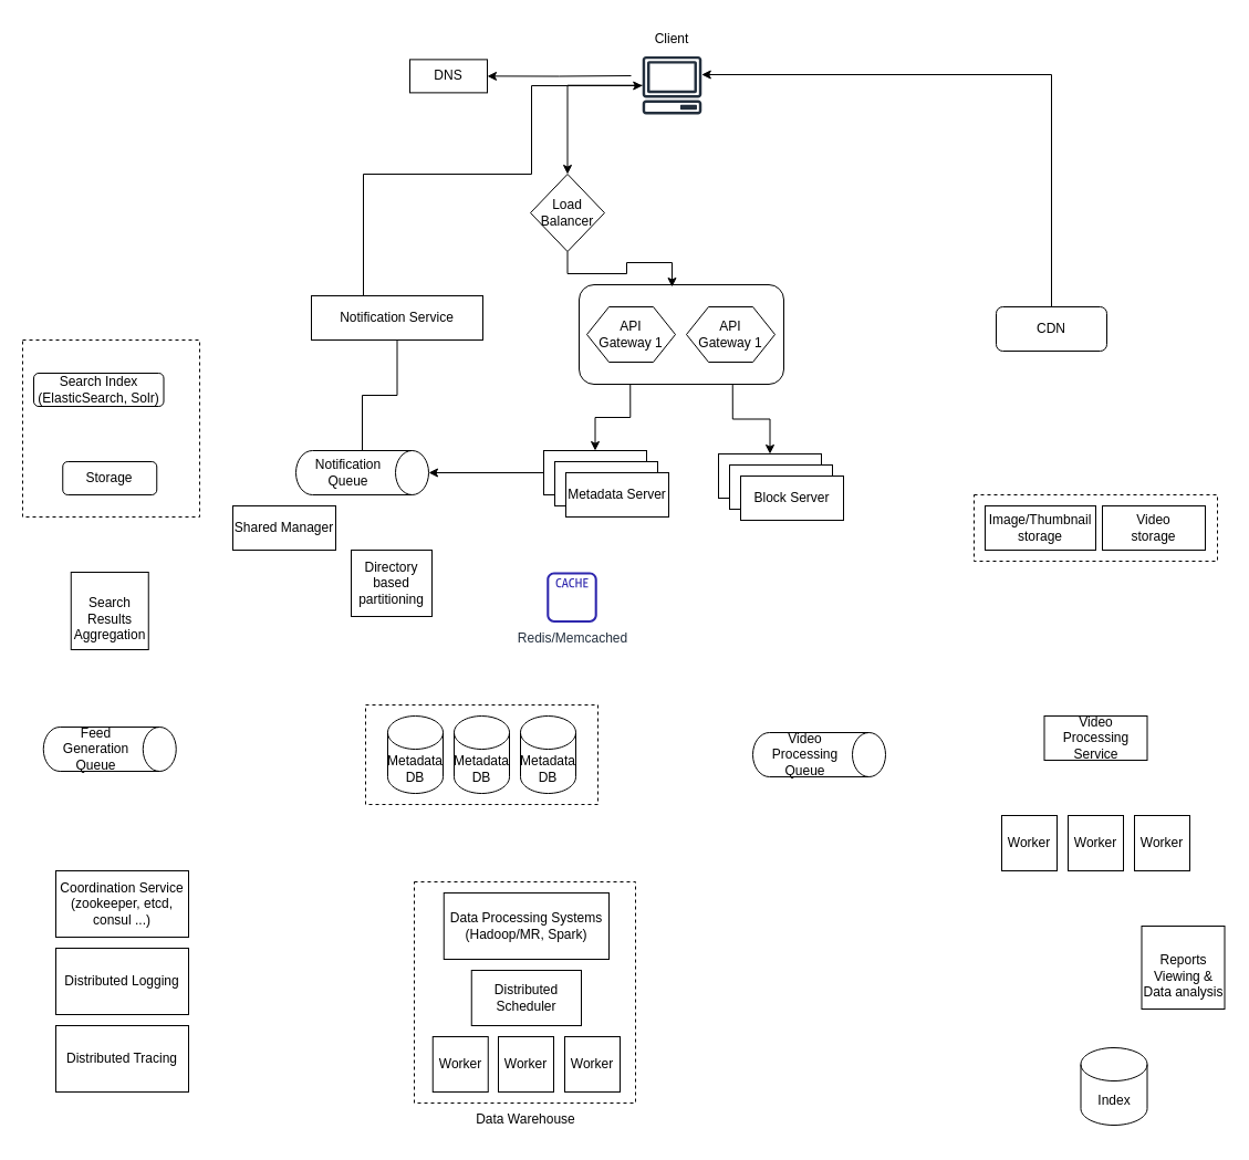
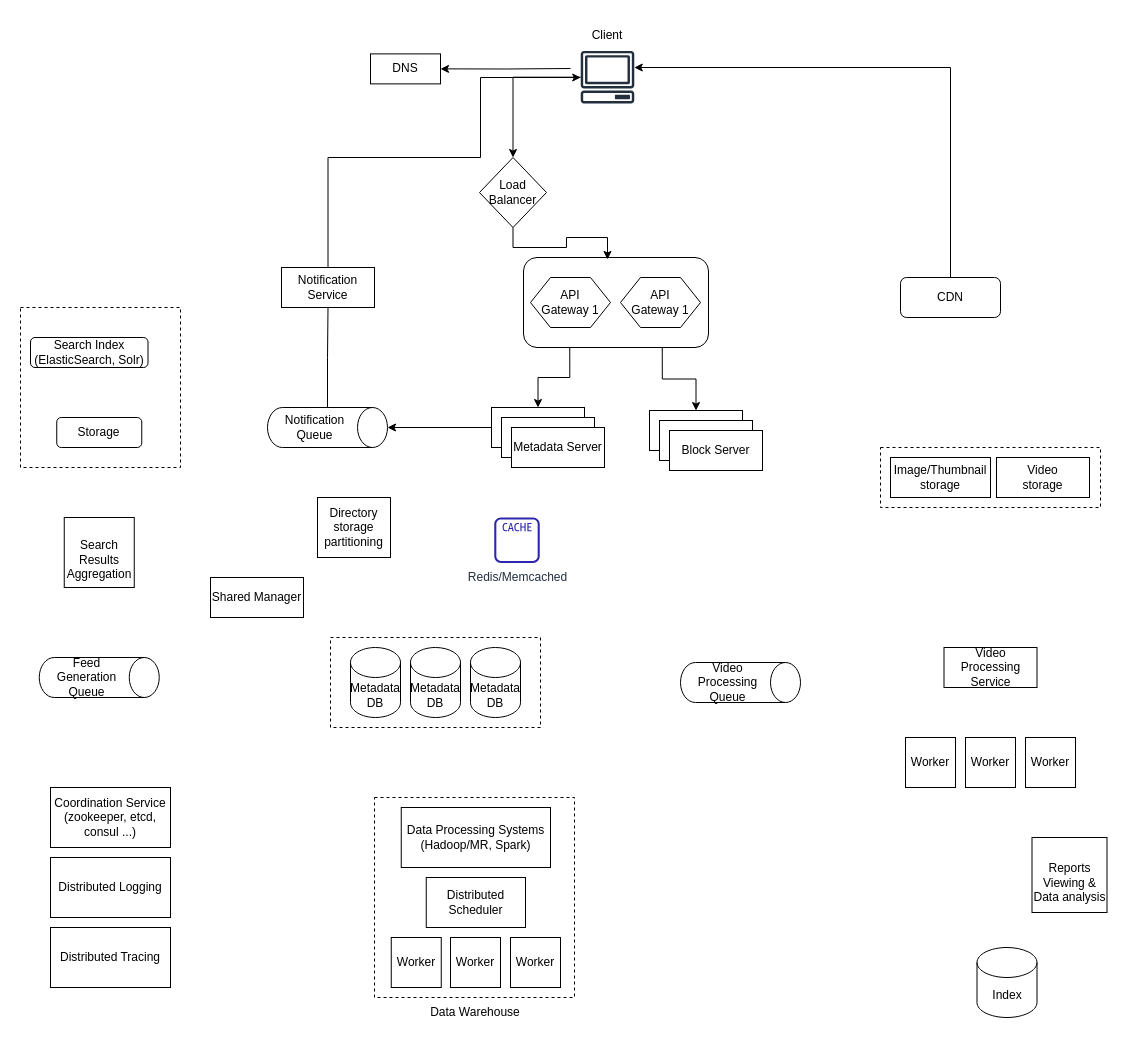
  <mxCell id="0" />
  <mxCell id="1" parent="0" />
  <mxCell id="2" style="edgeStyle=orthogonalEdgeStyle;rounded=0;orthogonalLoop=1;jettySize=auto;html=1;exitX=0.75;exitY=1;exitDx=0;exitDy=0;entryX=0.5;entryY=0;entryDx=0;entryDy=0;" edge="1" parent="1" source="4" target="22"><mxGeometry relative="1" as="geometry" /></mxCell>
  <mxCell id="3" style="edgeStyle=orthogonalEdgeStyle;rounded=0;orthogonalLoop=1;jettySize=auto;html=1;exitX=0.25;exitY=1;exitDx=0;exitDy=0;entryX=0.5;entryY=0;entryDx=0;entryDy=0;" edge="1" parent="1" source="4" target="19"><mxGeometry relative="1" as="geometry" /></mxCell>
  <mxCell id="4" value="" style="rounded=1;whiteSpace=wrap;html=1;" vertex="1" parent="1"><mxGeometry x="523" y="257" width="185" height="90" as="geometry" /></mxCell>
  <mxCell id="5" value="" style="whiteSpace=wrap;html=1;aspect=fixed;strokeWidth=1;dashed=1;" vertex="1" parent="1"><mxGeometry x="374" y="797" width="200" height="200" as="geometry" /></mxCell>
  <mxCell id="6" value="" style="rounded=0;whiteSpace=wrap;html=1;dashed=1;" vertex="1" parent="1"><mxGeometry x="880" y="447" width="220" height="60" as="geometry" /></mxCell>
  <mxCell id="7" value="" style="rounded=0;whiteSpace=wrap;html=1;dashed=1;" vertex="1" parent="1"><mxGeometry x="330" y="637" width="210" height="90" as="geometry" /></mxCell>
  <mxCell id="8" value="" style="whiteSpace=wrap;html=1;aspect=fixed;strokeWidth=1;dashed=1;" vertex="1" parent="1"><mxGeometry x="20" y="307" width="160" height="160" as="geometry" /></mxCell>
  <mxCell id="9" style="edgeStyle=orthogonalEdgeStyle;rounded=0;orthogonalLoop=1;jettySize=auto;html=1;entryX=0.5;entryY=0;entryDx=0;entryDy=0;" edge="1" parent="1" source="11" target="15"><mxGeometry relative="1" as="geometry" /></mxCell>
  <mxCell id="10" style="edgeStyle=orthogonalEdgeStyle;rounded=0;orthogonalLoop=1;jettySize=auto;html=1;entryX=1;entryY=0.5;entryDx=0;entryDy=0;" edge="1" parent="1" target="13"><mxGeometry relative="1" as="geometry"><mxPoint x="570" y="68" as="sourcePoint" /></mxGeometry></mxCell>
  <mxCell id="11" value="" style="sketch=0;outlineConnect=0;fontColor=#232F3E;gradientColor=none;fillColor=#232F3D;strokeColor=none;dashed=0;verticalLabelPosition=bottom;verticalAlign=top;align=center;html=1;fontSize=12;fontStyle=0;aspect=fixed;pointerEvents=1;shape=mxgraph.aws4.client;" vertex="1" parent="1"><mxGeometry x="580" y="50.38" width="54" height="52.62" as="geometry" /></mxCell>
  <mxCell id="12" value="Client" style="text;html=1;strokeColor=none;fillColor=none;align=center;verticalAlign=middle;whiteSpace=wrap;rounded=0;" vertex="1" parent="1"><mxGeometry x="577" y="20.38" width="60" height="30" as="geometry" /></mxCell>
  <mxCell id="13" value="DNS" style="rounded=0;whiteSpace=wrap;html=1;" vertex="1" parent="1"><mxGeometry x="370" y="53.38" width="70" height="30" as="geometry" /></mxCell>
  <mxCell id="14" style="edgeStyle=orthogonalEdgeStyle;rounded=0;orthogonalLoop=1;jettySize=auto;html=1;exitX=0.5;exitY=1;exitDx=0;exitDy=0;entryX=0.454;entryY=0.022;entryDx=0;entryDy=0;entryPerimeter=0;" edge="1" parent="1" source="15" target="4"><mxGeometry relative="1" as="geometry" /></mxCell>
  <mxCell id="15" value="Load Balancer" style="rhombus;whiteSpace=wrap;html=1;" vertex="1" parent="1"><mxGeometry x="479" y="157" width="67" height="70" as="geometry" /></mxCell>
  <mxCell id="16" value="API &lt;br&gt;Gateway 1" style="shape=hexagon;perimeter=hexagonPerimeter2;whiteSpace=wrap;html=1;fixedSize=1;" vertex="1" parent="1"><mxGeometry x="530" y="277" width="80" height="50" as="geometry" /></mxCell>
  <mxCell id="17" value="API &lt;br&gt;Gateway 1" style="shape=hexagon;perimeter=hexagonPerimeter2;whiteSpace=wrap;html=1;fixedSize=1;" vertex="1" parent="1"><mxGeometry x="620" y="277" width="80" height="50" as="geometry" /></mxCell>
  <mxCell id="18" style="edgeStyle=orthogonalEdgeStyle;rounded=0;orthogonalLoop=1;jettySize=auto;html=1;entryX=0.5;entryY=0;entryDx=0;entryDy=0;entryPerimeter=0;" edge="1" parent="1" source="19" target="26"><mxGeometry relative="1" as="geometry" /></mxCell>
  <mxCell id="19" value="" style="rounded=0;whiteSpace=wrap;html=1;" vertex="1" parent="1"><mxGeometry x="491" y="407" width="93" height="40" as="geometry" /></mxCell>
  <mxCell id="20" value="" style="rounded=0;whiteSpace=wrap;html=1;" vertex="1" parent="1"><mxGeometry x="501" y="417" width="93" height="40" as="geometry" /></mxCell>
  <mxCell id="21" value="Metadata Server" style="rounded=0;whiteSpace=wrap;html=1;" vertex="1" parent="1"><mxGeometry x="511" y="427" width="93" height="40" as="geometry" /></mxCell>
  <mxCell id="22" value="" style="rounded=0;whiteSpace=wrap;html=1;" vertex="1" parent="1"><mxGeometry x="649" y="410" width="93" height="40" as="geometry" /></mxCell>
  <mxCell id="23" value="" style="rounded=0;whiteSpace=wrap;html=1;" vertex="1" parent="1"><mxGeometry x="659" y="420" width="93" height="40" as="geometry" /></mxCell>
  <mxCell id="24" value="Block Server" style="rounded=0;whiteSpace=wrap;html=1;" vertex="1" parent="1"><mxGeometry x="669" y="430" width="93" height="40" as="geometry" /></mxCell>
  <mxCell id="25" style="edgeStyle=orthogonalEdgeStyle;rounded=0;orthogonalLoop=1;jettySize=auto;html=1;endArrow=none;" edge="1" parent="1" source="26" target="28"><mxGeometry relative="1" as="geometry" /></mxCell>
  <mxCell id="26" value="Notification Queue" style="shape=cylinder3;whiteSpace=wrap;html=1;boundedLbl=1;backgroundOutline=1;size=15;direction=south;" vertex="1" parent="1"><mxGeometry x="267" y="407" width="120" height="40" as="geometry" /></mxCell>
  <mxCell id="27" style="edgeStyle=orthogonalEdgeStyle;rounded=0;orthogonalLoop=1;jettySize=auto;html=1;" edge="1" parent="1" source="28" target="11"><mxGeometry relative="1" as="geometry"><Array as="points"><mxPoint x="328" y="157" /><mxPoint x="480" y="157" /><mxPoint x="480" y="77" /></Array></mxGeometry></mxCell>
- <mxCell id="28" value="Notification Service" style="rounded=0;whiteSpace=wrap;html=1;" vertex="1" parent="1"><mxGeometry x="281" y="267" width="155" height="40" as="geometry" /></mxCell>
+ <mxCell id="28" value="Notification Service" style="rounded=0;whiteSpace=wrap;html=1;" vertex="1" parent="1"><mxGeometry x="281" y="267" width="93" height="40" as="geometry" /></mxCell>
  <mxCell id="29" value="&lt;br&gt;Search Results Aggregation" style="whiteSpace=wrap;html=1;aspect=fixed;" vertex="1" parent="1"><mxGeometry x="63.75" y="517" width="70" height="70" as="geometry" /></mxCell>
  <mxCell id="30" value="Storage" style="rounded=1;whiteSpace=wrap;html=1;" vertex="1" parent="1"><mxGeometry x="56.25" y="417" width="85" height="30" as="geometry" /></mxCell>
  <mxCell id="31" value="Search Index&lt;br&gt;(ElasticSearch, Solr)" style="rounded=1;whiteSpace=wrap;html=1;" vertex="1" parent="1"><mxGeometry x="30" y="337" width="117.5" height="30" as="geometry" /></mxCell>
  <mxCell id="32" value="Feed Generation Queue" style="shape=cylinder3;whiteSpace=wrap;html=1;boundedLbl=1;backgroundOutline=1;size=15;direction=south;" vertex="1" parent="1"><mxGeometry x="38.75" y="657" width="120" height="40" as="geometry" /></mxCell>
  <mxCell id="33" value="Metadata&lt;br&gt;DB" style="shape=cylinder3;whiteSpace=wrap;html=1;boundedLbl=1;backgroundOutline=1;size=15;" vertex="1" parent="1"><mxGeometry x="350" y="647" width="50" height="70" as="geometry" /></mxCell>
  <mxCell id="34" value="Metadata&lt;br&gt;DB" style="shape=cylinder3;whiteSpace=wrap;html=1;boundedLbl=1;backgroundOutline=1;size=15;" vertex="1" parent="1"><mxGeometry x="410" y="647" width="50" height="70" as="geometry" /></mxCell>
  <mxCell id="35" value="Metadata&lt;br&gt;DB" style="shape=cylinder3;whiteSpace=wrap;html=1;boundedLbl=1;backgroundOutline=1;size=15;" vertex="1" parent="1"><mxGeometry x="470" y="647" width="50" height="70" as="geometry" /></mxCell>
- <mxCell id="36" value="Shared Manager" style="rounded=0;whiteSpace=wrap;html=1;" vertex="1" parent="1"><mxGeometry x="210" y="457" width="93" height="40" as="geometry" /></mxCell>
- <mxCell id="37" value="Directory based partitioning" style="rounded=0;whiteSpace=wrap;html=1;" vertex="1" parent="1"><mxGeometry x="317" y="497" width="73" height="60" as="geometry" /></mxCell>
+ <mxCell id="36" value="Shared Manager" style="rounded=0;whiteSpace=wrap;html=1;" vertex="1" parent="1"><mxGeometry x="210" y="577" width="93" height="40" as="geometry" /></mxCell>
+ <mxCell id="37" value="Directory storage partitioning" style="rounded=0;whiteSpace=wrap;html=1;" vertex="1" parent="1"><mxGeometry x="317" y="497" width="73" height="60" as="geometry" /></mxCell>
  <mxCell id="38" value="Redis/Memcached" style="sketch=0;outlineConnect=0;fontColor=#232F3E;gradientColor=none;fillColor=#2E27AD;strokeColor=none;dashed=0;verticalLabelPosition=bottom;verticalAlign=top;align=center;html=1;fontSize=12;fontStyle=0;aspect=fixed;pointerEvents=1;shape=mxgraph.aws4.cache_node;" vertex="1" parent="1"><mxGeometry x="493.75" y="517" width="45.5" height="45.5" as="geometry" /></mxCell>
  <mxCell id="39" style="edgeStyle=orthogonalEdgeStyle;rounded=0;orthogonalLoop=1;jettySize=auto;html=1;" edge="1" parent="1" source="40" target="11"><mxGeometry relative="1" as="geometry"><Array as="points"><mxPoint x="950" y="67" /></Array></mxGeometry></mxCell>
  <mxCell id="40" value="CDN" style="rounded=1;whiteSpace=wrap;html=1;" vertex="1" parent="1"><mxGeometry x="900" y="277" width="100" height="40" as="geometry" /></mxCell>
  <mxCell id="41" value="Image/Thumbnail storage" style="rounded=0;whiteSpace=wrap;html=1;" vertex="1" parent="1"><mxGeometry x="890" y="457" width="100" height="40" as="geometry" /></mxCell>
  <mxCell id="42" value="Video&lt;br&gt;storage" style="rounded=0;whiteSpace=wrap;html=1;" vertex="1" parent="1"><mxGeometry x="996" y="457" width="93" height="40" as="geometry" /></mxCell>
  <mxCell id="43" value="Video Processing Queue" style="shape=cylinder3;whiteSpace=wrap;html=1;boundedLbl=1;backgroundOutline=1;size=15;direction=south;" vertex="1" parent="1"><mxGeometry x="680" y="662" width="120" height="40" as="geometry" /></mxCell>
  <mxCell id="44" value="Video Processing Service" style="rounded=0;whiteSpace=wrap;html=1;" vertex="1" parent="1"><mxGeometry x="943.5" y="647" width="93" height="40" as="geometry" /></mxCell>
  <mxCell id="45" value="Worker" style="whiteSpace=wrap;html=1;aspect=fixed;" vertex="1" parent="1"><mxGeometry x="905" y="737" width="50" height="50" as="geometry" /></mxCell>
  <mxCell id="46" value="Worker" style="whiteSpace=wrap;html=1;aspect=fixed;" vertex="1" parent="1"><mxGeometry x="965" y="737" width="50" height="50" as="geometry" /></mxCell>
  <mxCell id="47" value="Worker" style="whiteSpace=wrap;html=1;aspect=fixed;" vertex="1" parent="1"><mxGeometry x="1025" y="737" width="50" height="50" as="geometry" /></mxCell>
  <mxCell id="48" value="Data Processing Systems&lt;br&gt;(Hadoop/MR, Spark)" style="rounded=0;whiteSpace=wrap;html=1;" vertex="1" parent="1"><mxGeometry x="400.75" y="807" width="149.25" height="60" as="geometry" /></mxCell>
  <mxCell id="49" value="Distributed Scheduler" style="rounded=0;whiteSpace=wrap;html=1;" vertex="1" parent="1"><mxGeometry x="425.75" y="877" width="99.25" height="50" as="geometry" /></mxCell>
  <mxCell id="50" value="Worker" style="whiteSpace=wrap;html=1;aspect=fixed;" vertex="1" parent="1"><mxGeometry x="390.75" y="937" width="50" height="50" as="geometry" /></mxCell>
  <mxCell id="51" value="Worker" style="whiteSpace=wrap;html=1;aspect=fixed;" vertex="1" parent="1"><mxGeometry x="450" y="937" width="50" height="50" as="geometry" /></mxCell>
  <mxCell id="52" value="Worker" style="whiteSpace=wrap;html=1;aspect=fixed;" vertex="1" parent="1"><mxGeometry x="510" y="937" width="50" height="50" as="geometry" /></mxCell>
  <mxCell id="53" value="Index" style="shape=cylinder3;whiteSpace=wrap;html=1;boundedLbl=1;backgroundOutline=1;size=15;" vertex="1" parent="1"><mxGeometry x="976.5" y="947" width="60" height="70" as="geometry" /></mxCell>
  <mxCell id="54" value="&lt;br&gt;Reports Viewing &amp;amp; Data analysis" style="whiteSpace=wrap;html=1;aspect=fixed;" vertex="1" parent="1"><mxGeometry x="1031.5" y="837" width="75" height="75" as="geometry" /></mxCell>
  <mxCell id="55" value="Coordination Service (zookeeper, etcd, consul ...)" style="rounded=0;whiteSpace=wrap;html=1;" vertex="1" parent="1"><mxGeometry x="50" y="787" width="120" height="60" as="geometry" /></mxCell>
  <mxCell id="56" value="Distributed Logging" style="rounded=0;whiteSpace=wrap;html=1;" vertex="1" parent="1"><mxGeometry x="50" y="857" width="120" height="60" as="geometry" /></mxCell>
  <mxCell id="57" value="Distributed Tracing" style="rounded=0;whiteSpace=wrap;html=1;" vertex="1" parent="1"><mxGeometry x="50" y="927" width="120" height="60" as="geometry" /></mxCell>
  <mxCell id="58" value="Data Warehouse" style="text;html=1;strokeColor=none;fillColor=none;align=center;verticalAlign=middle;whiteSpace=wrap;rounded=0;" vertex="1" parent="1"><mxGeometry x="410" y="997" width="130" height="30" as="geometry" /></mxCell>
